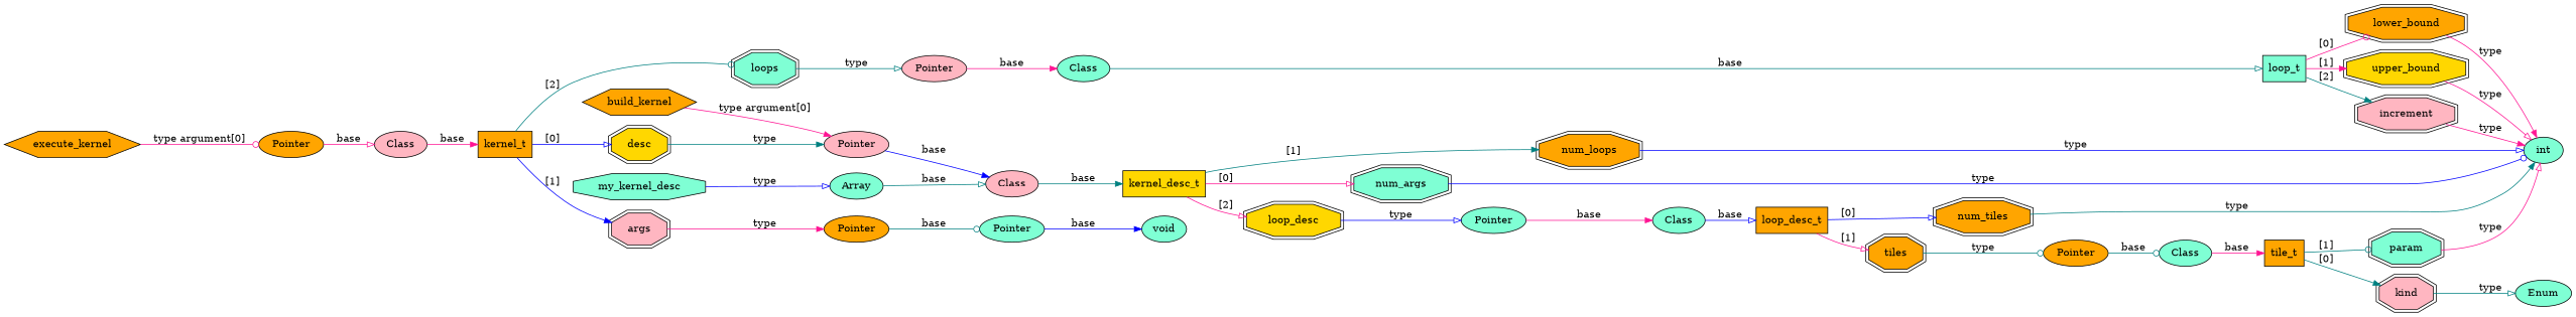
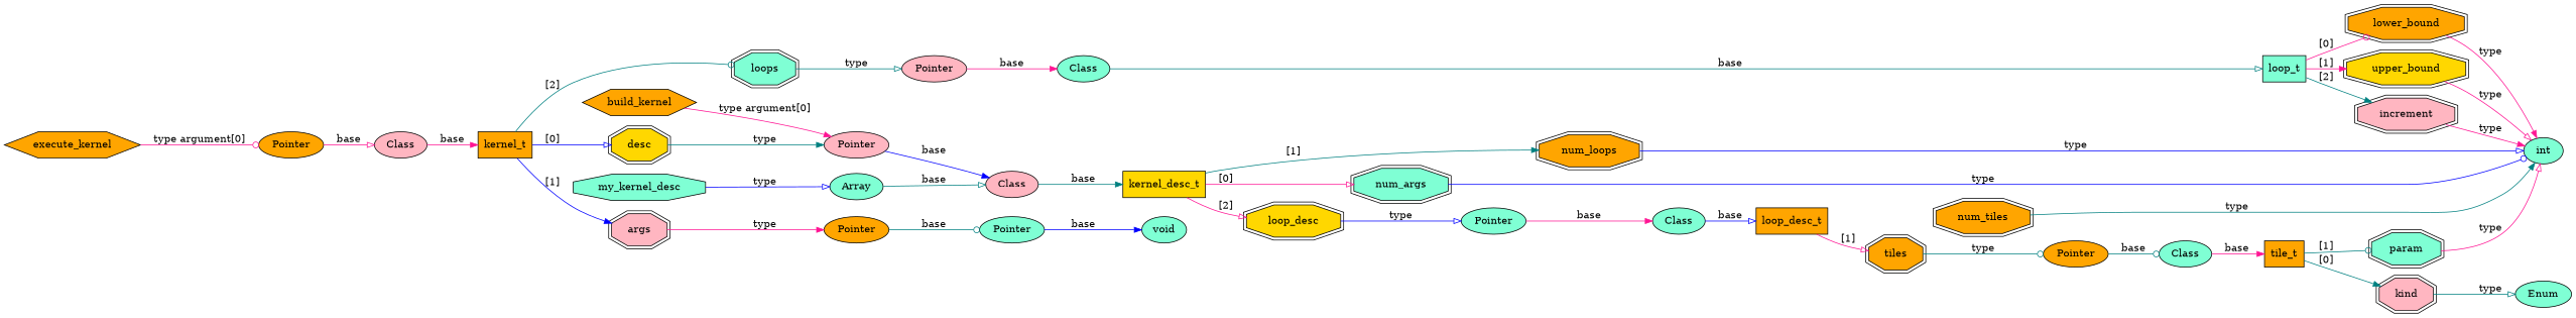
  digraph {
    rankdir=LR
    node [fillcolor=aquamarine shape=oval style=filled]
    edge [arrowhead=normal color=deeppink]
    n1 [label=my_kernel_desc shape=octagon]
    n2 [label=Array]
    n3 [fillcolor=lightpink label=Class]
    n4 [fillcolor=orange label=execute_kernel shape=hexagon]
    n5 [fillcolor=orange label=Pointer]
    n6 [fillcolor=lightpink label=Class]
    n7 [fillcolor=orange label=build_kernel shape=hexagon]
    n8 [fillcolor=lightpink label=Pointer]
    n9 [label=num_args shape=doubleoctagon]
    n10 [label=int]
    n11 [fillcolor=lightpink label=increment shape=doubleoctagon]
    n12 [fillcolor=orange label=lower_bound shape=doubleoctagon]
    n13 [fillcolor=lightpink label=kind shape=doubleoctagon]
    n14 [label=Enum]
    n15 [fillcolor=orange label=num_tiles shape=doubleoctagon]
    n16 [fillcolor=gold label=upper_bound shape=doubleoctagon]
    n17 [label=param shape=doubleoctagon]
    n18 [fillcolor=orange label=tiles shape=doubleoctagon]
    n19 [fillcolor=orange label=Pointer]
    n20 [label=Class]
    n21 [fillcolor=gold label=loop_desc shape=doubleoctagon]
    n22 [label=Pointer]
    n23 [label=Class]
    n24 [label=loops shape=doubleoctagon]
    n25 [fillcolor=lightpink label=Pointer]
    n26 [label=Class]
    n27 [fillcolor=lightpink label=args shape=doubleoctagon]
    n28 [fillcolor=orange label=Pointer]
    n29 [label=Pointer]
    n30 [fillcolor=gold label=desc shape=doubleoctagon]
    n31 [fillcolor=orange label=num_loops shape=doubleoctagon]
    n32 [label=void]
    n33 [fillcolor=orange label=tile_t shape=box]
    n34 [fillcolor=orange label=loop_desc_t shape=box]
    n35 [fillcolor=gold label=kernel_desc_t shape=box]
    n36 [label=loop_t shape=box]
    n37 [fillcolor=orange label=kernel_t shape=box]
    n1 -> n2 [arrowhead=onormal color=blue label=type]
    n2 -> n3 [arrowhead=onormal color=teal label=base]
    n3 -> n35 [color=teal label=base]
    n4 -> n5 [arrowhead=odot label="type argument[0]"]
    n5 -> n6 [arrowhead=onormal label=base]
    n6 -> n37 [label=base]
    n7 -> n8 [label="type argument[0]"]
    n8 -> n3 [color=blue label=base]
    n9 -> n10 [arrowhead=odot color=blue label=type]
    n11 -> n10 [label=type]
    n12 -> n10 [label=type]
    n13 -> n14 [arrowhead=onormal color=teal label=type]
    n15 -> n10 [color=teal label=type]
    n16 -> n10 [arrowhead=onormal label=type]
    n17 -> n10 [arrowhead=onormal label=type]
    n18 -> n19 [arrowhead=odot color=teal label=type]
    n19 -> n20 [arrowhead=odot color=teal label=base]
    n20 -> n33 [label=base]
    n21 -> n22 [arrowhead=onormal color=blue label=type]
    n22 -> n23 [label=base]
    n23 -> n34 [arrowhead=onormal color=blue label=base]
    n24 -> n25 [arrowhead=onormal color=teal label=type]
    n25 -> n26 [label=base]
    n26 -> n36 [arrowhead=onormal color=teal label=base]
    n27 -> n28 [label=type]
    n28 -> n29 [arrowhead=odot color=teal label=base]
    n29 -> n32 [color=blue label=base]
    n30 -> n8 [color=teal label=type]
    n31 -> n10 [arrowhead=onormal color=blue label=type]
    n33 -> n13 [color=teal label="[0]"]
    n33 -> n17 [arrowhead=odot color=teal label="[1]"]
-   n34 -> n15 [arrowhead=onormal color=blue label="[0]"]
    n34 -> n18 [arrowhead=onormal label="[1]"]
    n35 -> n9 [arrowhead=onormal label="[0]"]
    n35 -> n21 [arrowhead=onormal label="[2]"]
    n35 -> n31 [color=teal label="[1]"]
    n36 -> n11 [color=teal label="[2]"]
    n36 -> n12 [arrowhead=odot label="[0]"]
    n36 -> n16 [label="[1]"]
    n37 -> n24 [arrowhead=odot color=teal label="[2]"]
    n37 -> n27 [color=blue label="[1]"]
    n37 -> n30 [arrowhead=onormal color=blue label="[0]"]
  }
